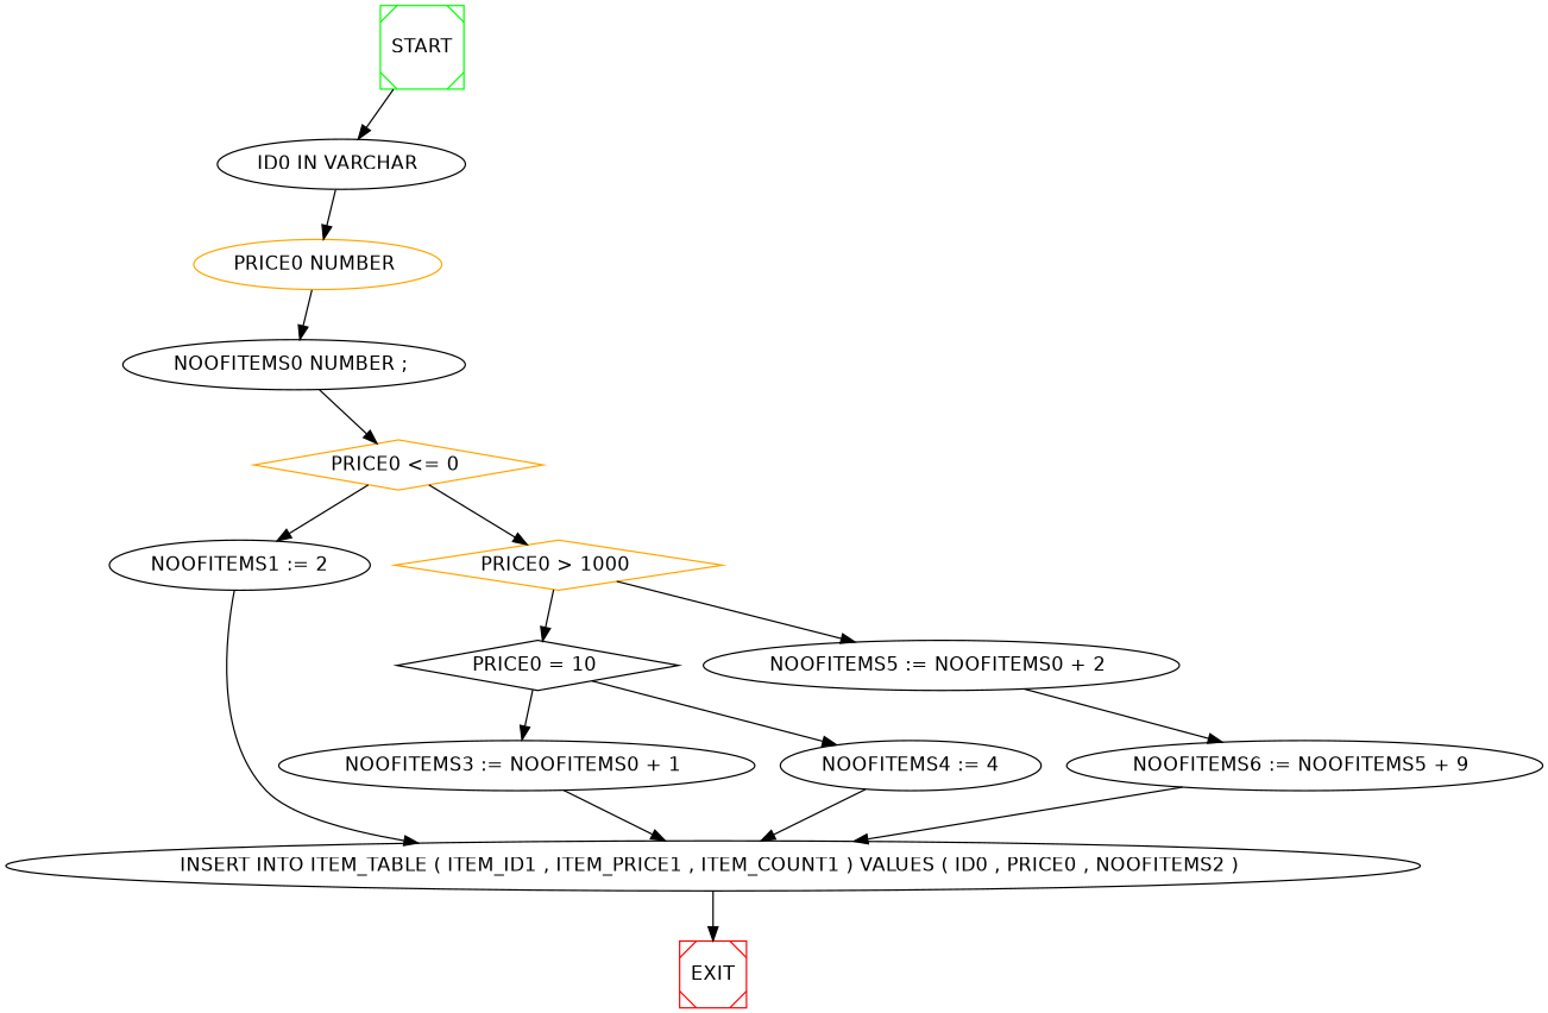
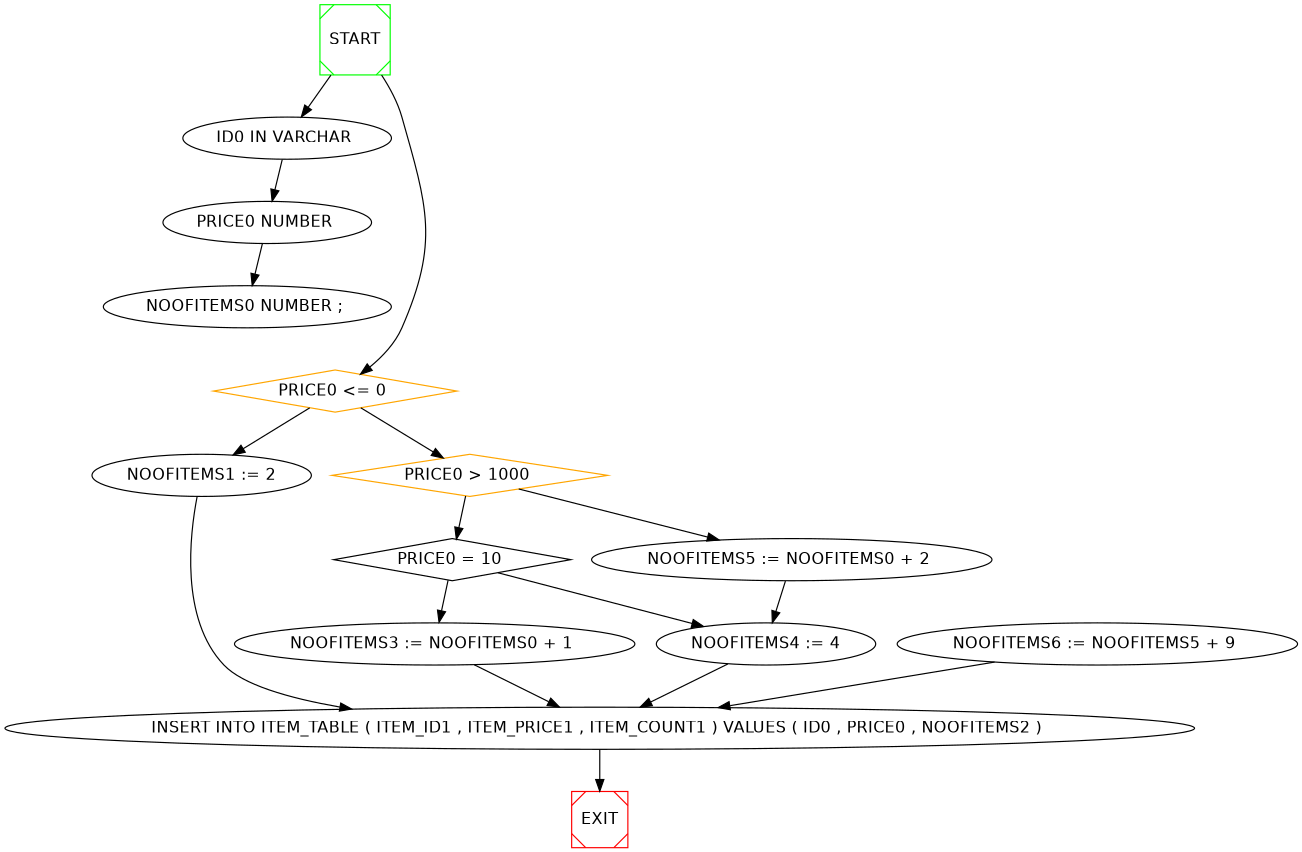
  digraph {
    fontname="DejaVu Sans"
    node [fontname="DejaVu Sans"]
    edge [fontname="DejaVu Sans"]
    n1 [color=green label=START shape=Msquare]
    n2 [label="ID0 IN VARCHAR "]
-   n3 [label="PRICE0 NUMBER " color=orange]
+   n3 [label="PRICE0 NUMBER "]
    n4 [label="NOOFITEMS0 NUMBER ; "]
    n5 [color=orange label="PRICE0 <= 0 " shape=diamond]
    n6 [label="NOOFITEMS1 := 2"]
    n7 [color=orange label="PRICE0 > 1000 " shape=diamond]
    n8 [label="INSERT INTO ITEM_TABLE ( ITEM_ID1 , ITEM_PRICE1 , ITEM_COUNT1 ) VALUES ( ID0 , PRICE0 , NOOFITEMS2 ) "]
    n9 [color=black label="PRICE0 = 10 " shape=diamond]
    n10 [label="NOOFITEMS5 := NOOFITEMS0 + 2 "]
    EXIT [color=red shape=Msquare]
    n12 [label="NOOFITEMS3 := NOOFITEMS0 + 1 "]
    n13 [label="NOOFITEMS4 := 4"]
    n14 [label="NOOFITEMS6 := NOOFITEMS5 + 9 "]
    n1 -> n2
    n2 -> n3
    n3 -> n4
-   n4 -> n5
+   n1 -> n5
    n5 -> n6
    n5 -> n7
    n6 -> n8
    n7 -> n9
    n7 -> n10
    n8 -> EXIT
    n9 -> n12
    n9 -> n13
-   n10 -> n14
+   n10 -> n13
    n12 -> n8
    n13 -> n8
    n14 -> n8
  }
